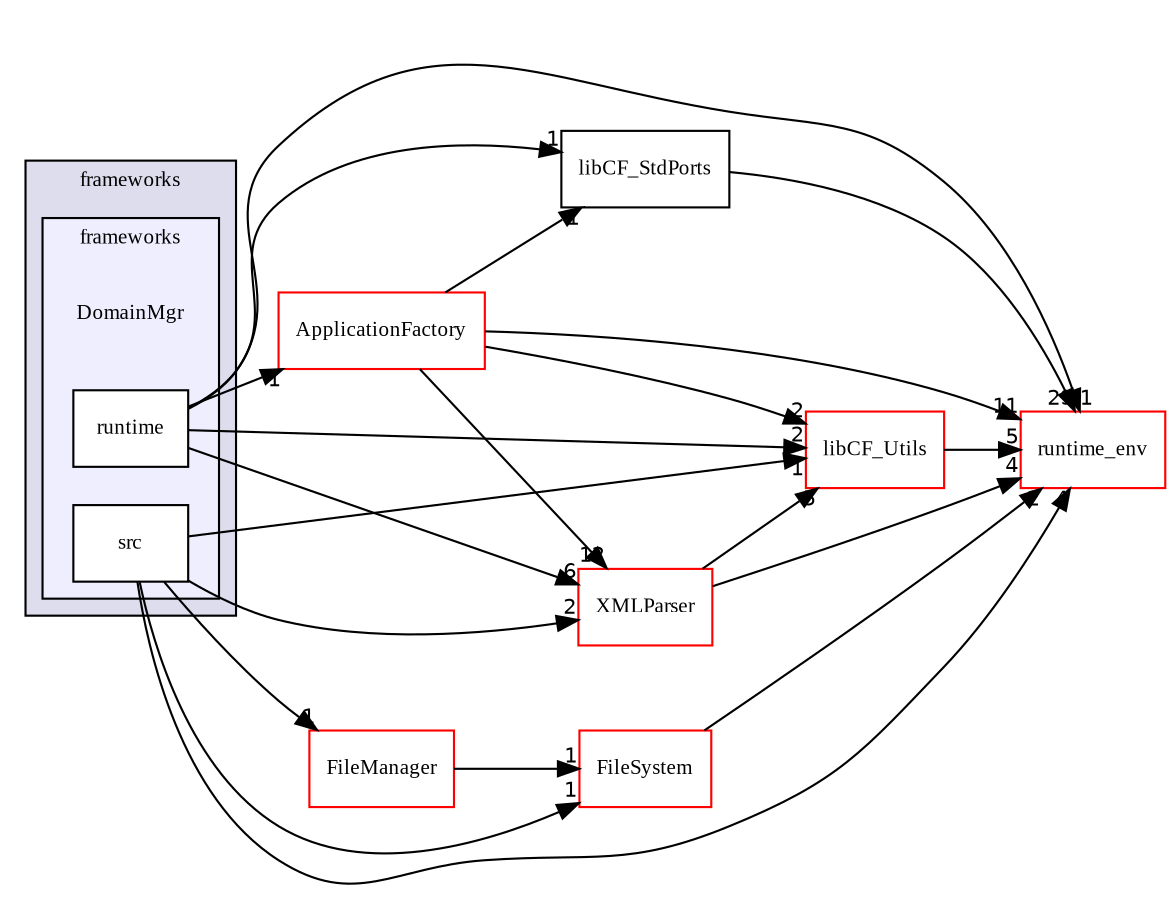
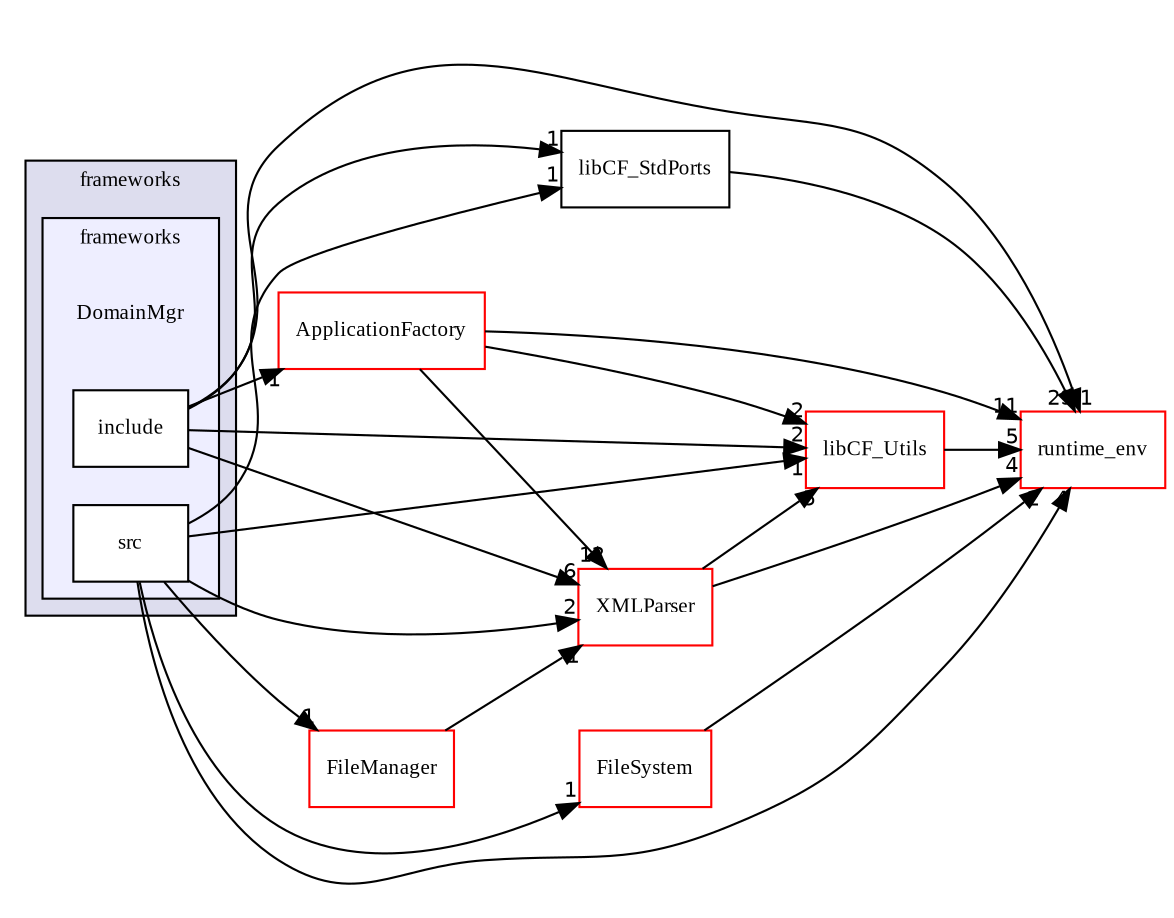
  digraph {
    compound=true
    fontname="Liberation Serif"
    rankdir=LR
    node [fontname="Liberation Serif" fontsize=10 shape=box color=red fillcolor=white style=filled]
    edge [fontname="Liberation Serif" headlabel=1 labeldistance=1.5 labelfontname=Helvetica labelfontsize=10]
    n1 [label=DomainMgr shape=plaintext color="" fillcolor="" style=""]
-   n2 [color=black label=runtime]
+   n2 [color=black label=include]
    n3 [color=black label=src]
    n4 [label=XMLParser]
    n5 [color=black label=libCF_StdPorts]
    n6 [label=libCF_Utils]
    n7 [label=ApplicationFactory]
    n8 [label=runtime_env]
    n9 [label=FileManager]
    n10 [label=FileSystem]
    subgraph cluster_1 {
      bgcolor="#ddddee"
      fontsize=10
      label=frameworks
      pencolor=black
      subgraph cluster_2 {
        bgcolor="#eeeeff"
        fontsize=10
        label=frameworks
        pencolor=black
        n1
        n2
        n3
      }
    }
    n2 -> n4 [headlabel=6]
    n2 -> n5
    n2 -> n6 [headlabel=2]
    n2 -> n7
    n2 -> n8
    n3 -> n4 [headlabel=2]
    n3 -> n6
    n3 -> n8 [headlabel=4]
    n3 -> n9
    n3 -> n10
    n4 -> n6 [headlabel=5]
    n4 -> n8 [headlabel=4]
    n5 -> n8 [headlabel=29]
    n6 -> n8 [headlabel=5]
    n7 -> n4 [headlabel=12]
-   n7 -> n5
+   n3 -> n5
    n7 -> n6 [headlabel=2]
    n7 -> n8 [headlabel=11]
-   n9 -> n10
+   n9 -> n4
    n10 -> n8 [headlabel=2]
  }
